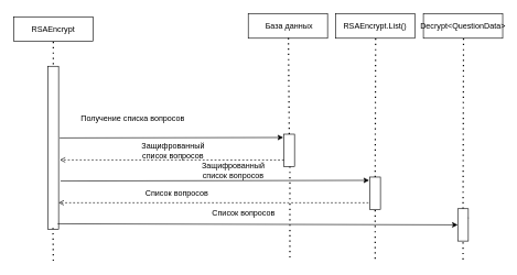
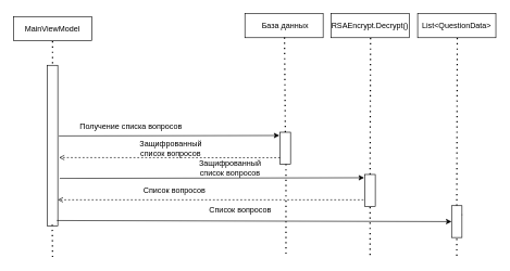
  <mxCell id="0" />
  <mxCell id="1" parent="0" />
  <mxCell id="2" value="" style="rounded=0;whiteSpace=wrap;html=1;" parent="1" vertex="1"><mxGeometry x="20" y="25" width="120" height="37" as="geometry" /></mxCell>
- <mxCell id="3" value="RSAEncrypt" style="text;html=1;strokeColor=none;fillColor=none;align=center;verticalAlign=middle;whiteSpace=wrap;rounded=0;" parent="1" vertex="1"><mxGeometry x="50" y="28.5" width="60" height="30" as="geometry" /></mxCell>
+ <mxCell id="3" value="MainViewModel" style="text;html=1;strokeColor=none;fillColor=none;align=center;verticalAlign=middle;whiteSpace=wrap;rounded=0;" parent="1" vertex="1"><mxGeometry x="50" y="28.5" width="60" height="30" as="geometry" /></mxCell>
  <mxCell id="4" value="" style="endArrow=none;dashed=1;html=1;dashPattern=1 3;strokeWidth=2;rounded=0;entryX=0.5;entryY=1;entryDx=0;entryDy=0;" parent="1" edge="1"><mxGeometry width="50" height="50" relative="1" as="geometry"><mxPoint x="80" y="97" as="sourcePoint" /><mxPoint x="80" y="60.5" as="targetPoint" /></mxGeometry></mxCell>
  <mxCell id="5" value="" style="rounded=0;whiteSpace=wrap;html=1;" parent="1" vertex="1"><mxGeometry x="72" y="100" width="16" height="247" as="geometry" /></mxCell>
  <mxCell id="6" value="" style="rounded=0;whiteSpace=wrap;html=1;" parent="1" vertex="1"><mxGeometry x="375" y="20.5" width="120" height="37" as="geometry" /></mxCell>
  <mxCell id="7" value="База данных" style="text;html=1;strokeColor=none;fillColor=none;align=center;verticalAlign=middle;whiteSpace=wrap;rounded=0;" parent="1" vertex="1"><mxGeometry x="400" y="24" width="74" height="30" as="geometry" /></mxCell>
  <mxCell id="8" value="" style="endArrow=none;dashed=1;html=1;dashPattern=1 3;strokeWidth=2;rounded=0;entryX=0.5;entryY=1;entryDx=0;entryDy=0;exitX=0.5;exitY=0;exitDx=0;exitDy=0;" parent="1" source="9" edge="1"><mxGeometry width="50" height="50" relative="1" as="geometry"><mxPoint x="436" y="111" as="sourcePoint" /><mxPoint x="435.76" y="56" as="targetPoint" /></mxGeometry></mxCell>
  <mxCell id="9" value="" style="rounded=0;whiteSpace=wrap;html=1;" parent="1" vertex="1"><mxGeometry x="429" y="203" width="16" height="49" as="geometry" /></mxCell>
  <mxCell id="10" value="" style="endArrow=none;dashed=1;html=1;dashPattern=1 3;strokeWidth=2;rounded=0;entryX=0.5;entryY=1;entryDx=0;entryDy=0;" parent="1" edge="1"><mxGeometry width="50" height="50" relative="1" as="geometry"><mxPoint x="80" y="395" as="sourcePoint" /><mxPoint x="79.5" y="345" as="targetPoint" /></mxGeometry></mxCell>
  <mxCell id="11" value="" style="endArrow=classic;html=1;rounded=0;exitX=1.1;exitY=0.44;exitDx=0;exitDy=0;exitPerimeter=0;" parent="1" source="5" edge="1"><mxGeometry width="50" height="50" relative="1" as="geometry"><mxPoint x="88" y="217" as="sourcePoint" /><mxPoint x="428" y="208" as="targetPoint" /></mxGeometry></mxCell>
- <mxCell id="12" value="Получение списка вопросов" style="text;html=1;strokeColor=none;fillColor=none;align=center;verticalAlign=middle;whiteSpace=wrap;rounded=0;" parent="1" vertex="1"><mxGeometry x="121" y="164" width="159" height="30" as="geometry" /></mxCell>
+ <mxCell id="12" value="Получение списка вопросов" style="text;html=1;strokeColor=none;fillColor=none;align=center;verticalAlign=middle;whiteSpace=wrap;rounded=0;" parent="1" vertex="1"><mxGeometry x="121" y="179" width="159" height="30" as="geometry" /></mxCell>
  <mxCell id="13" value="" style="html=1;verticalAlign=bottom;labelBackgroundColor=none;endArrow=open;endFill=0;dashed=1;rounded=0;exitX=-0.171;exitY=0.698;exitDx=0;exitDy=0;exitPerimeter=0;" parent="1" edge="1"><mxGeometry width="160" relative="1" as="geometry"><mxPoint x="429" y="242.25" as="sourcePoint" /><mxPoint x="90" y="242" as="targetPoint" /></mxGeometry></mxCell>
  <mxCell id="14" value="Защифрованный список вопросов" style="text;html=1;strokeColor=none;fillColor=none;align=center;verticalAlign=middle;whiteSpace=wrap;rounded=0;" parent="1" vertex="1"><mxGeometry x="284" y="242.5" width="137" height="30" as="geometry" /></mxCell>
  <mxCell id="15" value="" style="endArrow=classic;html=1;rounded=0;exitX=0.915;exitY=0.967;exitDx=0;exitDy=0;entryX=0;entryY=0.5;entryDx=0;entryDy=0;exitPerimeter=0;" parent="1" target="25" edge="1" source="5"><mxGeometry width="50" height="50" relative="1" as="geometry"><mxPoint x="88" y="301" as="sourcePoint" /><mxPoint x="698" y="345" as="targetPoint" /><Array as="points" /></mxGeometry></mxCell>
- <mxCell id="16" value="Decrypt&amp;lt;QuestionData&amp;gt;" style="rounded=0;whiteSpace=wrap;html=1;" parent="1" vertex="1"><mxGeometry x="640" y="20.5" width="120" height="37" as="geometry" /></mxCell>
+ <mxCell id="16" value="List&amp;lt;QuestionData&amp;gt;" style="rounded=0;whiteSpace=wrap;html=1;" parent="1" vertex="1"><mxGeometry x="640" y="20.5" width="120" height="37" as="geometry" /></mxCell>
  <mxCell id="17" value="" style="endArrow=none;dashed=1;html=1;dashPattern=1 3;strokeWidth=2;rounded=0;entryX=0.5;entryY=1;entryDx=0;entryDy=0;exitX=0.5;exitY=0;exitDx=0;exitDy=0;" parent="1" source="25" edge="1"><mxGeometry width="50" height="50" relative="1" as="geometry"><mxPoint x="702" y="203" as="sourcePoint" /><mxPoint x="700.76" y="56" as="targetPoint" /></mxGeometry></mxCell>
  <mxCell id="18" value="" style="endArrow=none;dashed=1;html=1;dashPattern=1 3;strokeWidth=2;rounded=0;entryX=0.5;entryY=1;entryDx=0;entryDy=0;" parent="1" edge="1"><mxGeometry width="50" height="50" relative="1" as="geometry"><mxPoint x="438" y="390" as="sourcePoint" /><mxPoint x="438" y="252" as="targetPoint" /></mxGeometry></mxCell>
  <mxCell id="19" value="" style="endArrow=none;dashed=1;html=1;dashPattern=1 3;strokeWidth=2;rounded=0;entryX=0.5;entryY=1;entryDx=0;entryDy=0;" parent="1" edge="1" source="25"><mxGeometry width="50" height="50" relative="1" as="geometry"><mxPoint x="701" y="395" as="sourcePoint" /><mxPoint x="700.71" y="339.5" as="targetPoint" /></mxGeometry></mxCell>
- <mxCell id="20" value="RSAEncrypt.List()" style="rounded=0;whiteSpace=wrap;html=1;" vertex="1" parent="1"><mxGeometry x="507" y="20.5" width="120" height="37" as="geometry" /></mxCell>
+ <mxCell id="20" value="RSAEncrypt.Decrypt()" style="rounded=0;whiteSpace=wrap;html=1;" vertex="1" parent="1"><mxGeometry x="507" y="20.5" width="120" height="37" as="geometry" /></mxCell>
  <mxCell id="21" value="" style="endArrow=none;dashed=1;html=1;dashPattern=1 3;strokeWidth=2;rounded=0;entryX=0.5;entryY=1;entryDx=0;entryDy=0;exitX=0.5;exitY=0;exitDx=0;exitDy=0;" edge="1" parent="1" source="22"><mxGeometry width="50" height="50" relative="1" as="geometry"><mxPoint x="569" y="203" as="sourcePoint" /><mxPoint x="567.76" y="56" as="targetPoint" /></mxGeometry></mxCell>
  <mxCell id="22" value="" style="rounded=0;whiteSpace=wrap;html=1;" vertex="1" parent="1"><mxGeometry x="559" y="268" width="16" height="49" as="geometry" /></mxCell>
  <mxCell id="23" value="" style="endArrow=none;dashed=1;html=1;dashPattern=1 3;strokeWidth=2;rounded=0;entryX=0.5;entryY=1;entryDx=0;entryDy=0;" edge="1" parent="1" target="22"><mxGeometry width="50" height="50" relative="1" as="geometry"><mxPoint x="567" y="392" as="sourcePoint" /><mxPoint x="567.71" y="339.5" as="targetPoint" /></mxGeometry></mxCell>
  <mxCell id="24" value="" style="endArrow=none;dashed=1;html=1;dashPattern=1 3;strokeWidth=2;rounded=0;entryX=0.5;entryY=1;entryDx=0;entryDy=0;" edge="1" parent="1" target="25"><mxGeometry width="50" height="50" relative="1" as="geometry"><mxPoint x="700" y="393" as="sourcePoint" /><mxPoint x="700.71" y="339.5" as="targetPoint" /></mxGeometry></mxCell>
  <mxCell id="25" value="" style="rounded=0;whiteSpace=wrap;html=1;" parent="1" vertex="1"><mxGeometry x="692" y="316" width="16" height="49" as="geometry" /></mxCell>
  <mxCell id="26" value="" style="endArrow=classic;html=1;rounded=0;exitX=1.1;exitY=0.44;exitDx=0;exitDy=0;exitPerimeter=0;" edge="1" parent="1"><mxGeometry width="50" height="50" relative="1" as="geometry"><mxPoint x="91" y="274" as="sourcePoint" /><mxPoint x="558" y="273" as="targetPoint" /></mxGeometry></mxCell>
  <mxCell id="27" value="Защифрованный список вопросов" style="text;html=1;strokeColor=none;fillColor=none;align=center;verticalAlign=middle;whiteSpace=wrap;rounded=0;" vertex="1" parent="1"><mxGeometry x="193" y="212.5" width="137" height="30" as="geometry" /></mxCell>
  <mxCell id="28" value="" style="html=1;verticalAlign=bottom;labelBackgroundColor=none;endArrow=open;endFill=0;dashed=1;rounded=0;" edge="1" parent="1"><mxGeometry width="160" relative="1" as="geometry"><mxPoint x="557" y="307" as="sourcePoint" /><mxPoint x="88" y="307" as="targetPoint" /></mxGeometry></mxCell>
  <mxCell id="29" value="&amp;nbsp;Список вопросов" style="text;html=1;strokeColor=none;fillColor=none;align=center;verticalAlign=middle;whiteSpace=wrap;rounded=0;" vertex="1" parent="1"><mxGeometry x="197" y="277.5" width="137" height="30" as="geometry" /></mxCell>
  <mxCell id="30" value="&amp;nbsp;Список вопросов" style="text;html=1;strokeColor=none;fillColor=none;align=center;verticalAlign=middle;whiteSpace=wrap;rounded=0;" vertex="1" parent="1"><mxGeometry x="298" y="307.5" width="137" height="30" as="geometry" /></mxCell>
